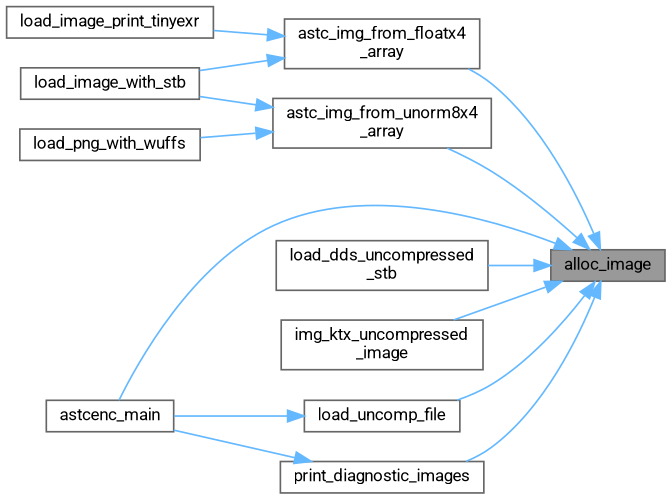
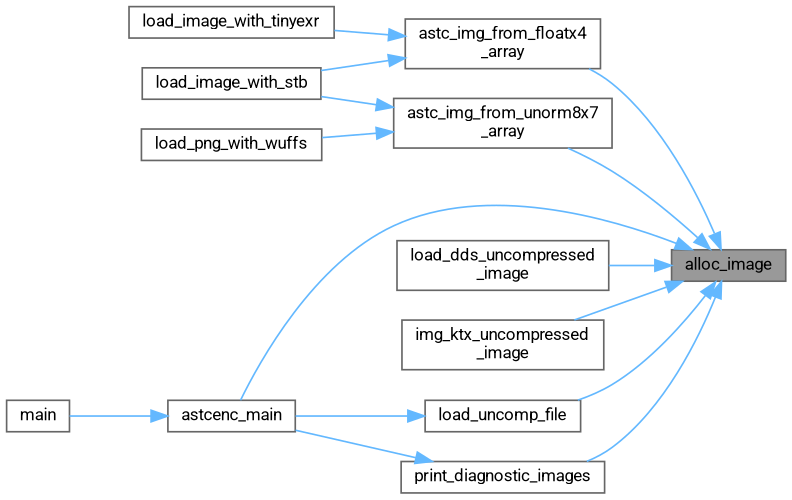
  digraph {
    fontname=Roboto
    rankdir=RL
    node [color=grey40 fillcolor=white fontname=Roboto fontsize=10 shape=box style=filled]
    edge [color=steelblue1 dir=back fontname=Roboto fontsize=10 labelfontname=Helvetica labelfontsize=10 style=solid]
    n1 [color=gray40 fillcolor=grey60 fontcolor=black height=0.2 label=alloc_image width=0.4]
    n2 [height=0.2 label="astc_img_from_floatx4\l_array" width=0.4]
-   n3 [height=0.2 label="astc_img_from_unorm8x4\l_array" width=0.4]
+   n3 [height=0.2 label="astc_img_from_unorm8x7\l_array" width=0.4]
    n4 [height=0.2 label=astcenc_main width=0.4]
-   n5 [height=0.2 label="load_dds_uncompressed\l_stb" width=0.4]
+   n5 [height=0.2 label="load_dds_uncompressed\l_image" width=0.4]
    n6 [height=0.2 label="img_ktx_uncompressed\l_image" width=0.4]
    n7 [height=0.2 label=load_uncomp_file width=0.4]
    n8 [height=0.2 label=print_diagnostic_images width=0.4]
    n9 [height=0.2 label=load_image_with_stb width=0.4]
-   n10 [height=0.2 label=load_image_print_tinyexr width=0.4]
+   n10 [height=0.2 label=load_image_with_tinyexr width=0.4]
    n11 [height=0.2 label=load_png_with_wuffs width=0.4]
+   n12 [height=0.2 label=main width=0.4]
    n1 -> n2
    n1 -> n3
    n1 -> n4
    n1 -> n5
    n1 -> n6
    n1 -> n7
    n1 -> n8
    n2 -> n9
    n2 -> n10
    n3 -> n9
    n3 -> n11
+   n4 -> n12
    n7 -> n4
    n8 -> n4
  }
